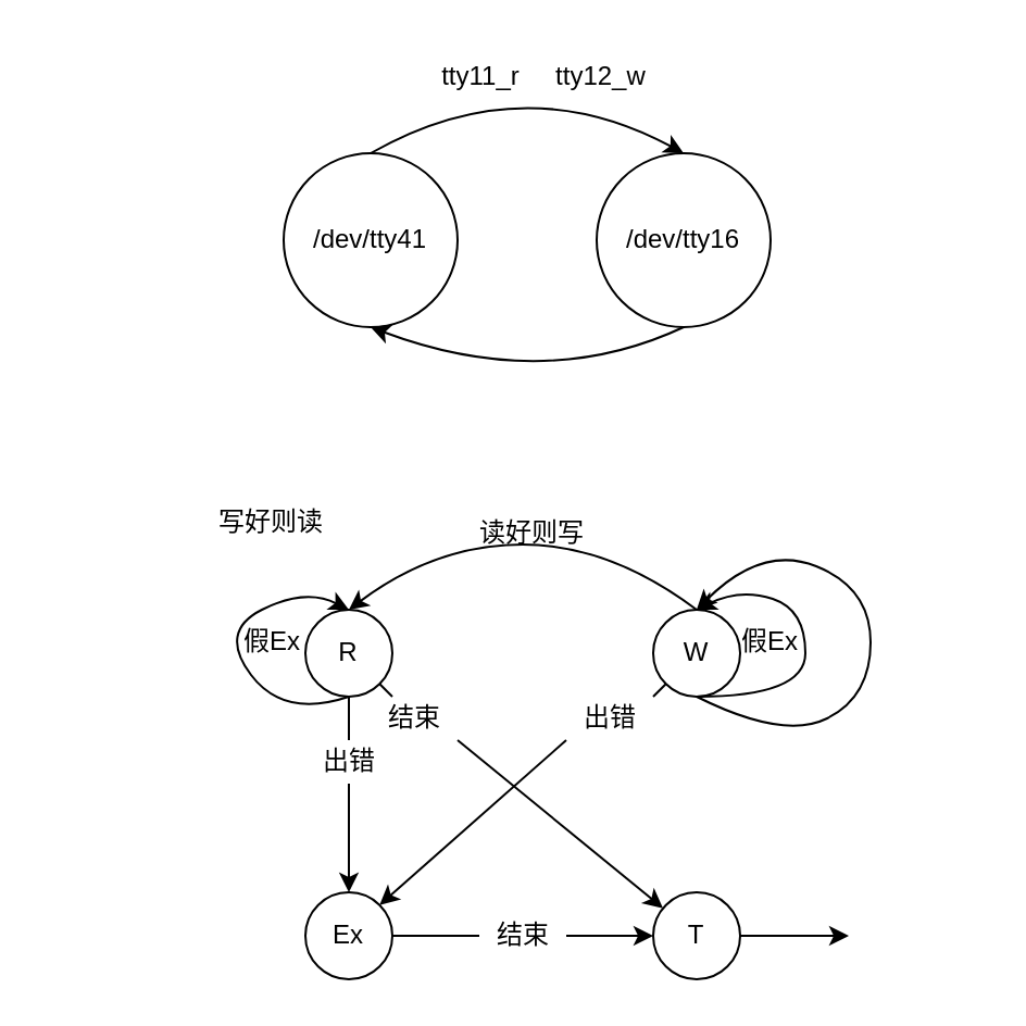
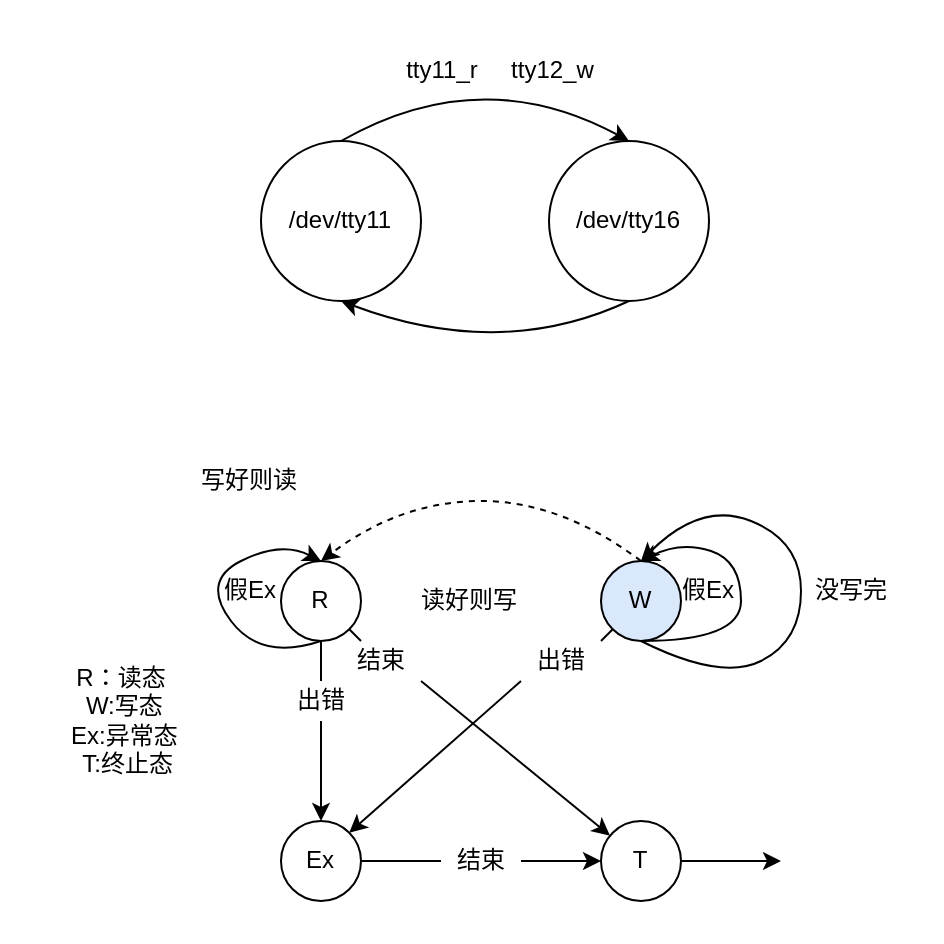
  <mxCell id="0" />
  <mxCell id="1" parent="0" />
- <mxCell id="2" value="/dev/tty41" style="ellipse;whiteSpace=wrap;html=1;aspect=fixed;" vertex="1" parent="1"><mxGeometry x="130" y="70" width="80" height="80" as="geometry" /></mxCell>
+ <mxCell id="2" value="/dev/tty11" style="ellipse;whiteSpace=wrap;html=1;aspect=fixed;" vertex="1" parent="1"><mxGeometry x="130" y="70" width="80" height="80" as="geometry" /></mxCell>
  <mxCell id="3" value="/dev/tty16" style="ellipse;whiteSpace=wrap;html=1;aspect=fixed;" vertex="1" parent="1"><mxGeometry x="274" y="70" width="80" height="80" as="geometry" /></mxCell>
  <mxCell id="4" value="" style="curved=1;endArrow=classic;html=1;rounded=0;exitX=0.5;exitY=0;exitDx=0;exitDy=0;entryX=0.5;entryY=0;entryDx=0;entryDy=0;" edge="1" parent="1" source="2" target="3"><mxGeometry width="50" height="50" relative="1" as="geometry"><mxPoint x="330" y="260" as="sourcePoint" /><mxPoint x="380" y="210" as="targetPoint" /><Array as="points"><mxPoint x="240" y="30" /></Array></mxGeometry></mxCell>
  <mxCell id="5" value="" style="curved=1;endArrow=classic;html=1;rounded=0;exitX=0.5;exitY=1;exitDx=0;exitDy=0;entryX=0.5;entryY=1;entryDx=0;entryDy=0;" edge="1" parent="1" source="3" target="2"><mxGeometry width="50" height="50" relative="1" as="geometry"><mxPoint x="330" y="260" as="sourcePoint" /><mxPoint x="380" y="210" as="targetPoint" /><Array as="points"><mxPoint x="250" y="180" /></Array></mxGeometry></mxCell>
  <mxCell id="6" value="tty11_r&amp;nbsp; &amp;nbsp; &amp;nbsp;tty12_w" style="text;html=1;strokeColor=none;fillColor=none;align=center;verticalAlign=middle;whiteSpace=wrap;rounded=0;" vertex="1" parent="1"><mxGeometry x="140" y="20" width="220" height="30" as="geometry" /></mxCell>
  <mxCell id="7" value="R" style="ellipse;whiteSpace=wrap;html=1;aspect=fixed;" vertex="1" parent="1"><mxGeometry x="140" y="280" width="40" height="40" as="geometry" /></mxCell>
- <mxCell id="8" value="W" style="ellipse;whiteSpace=wrap;html=1;aspect=fixed;" vertex="1" parent="1"><mxGeometry x="300" y="280" width="40" height="40" as="geometry" /></mxCell>
+ <mxCell id="8" value="W" style="ellipse;whiteSpace=wrap;html=1;aspect=fixed;fillColor=#dae8fc;" vertex="1" parent="1"><mxGeometry x="300" y="280" width="40" height="40" as="geometry" /></mxCell>
  <mxCell id="9" value="Ex" style="ellipse;whiteSpace=wrap;html=1;aspect=fixed;" vertex="1" parent="1"><mxGeometry x="140" y="410" width="40" height="40" as="geometry" /></mxCell>
  <mxCell id="10" value="T" style="ellipse;whiteSpace=wrap;html=1;aspect=fixed;" vertex="1" parent="1"><mxGeometry x="300" y="410" width="40" height="40" as="geometry" /></mxCell>
  <mxCell id="11" value="" style="endArrow=classic;html=1;rounded=0;exitX=1;exitY=0.5;exitDx=0;exitDy=0;" edge="1" parent="1" source="10"><mxGeometry width="50" height="50" relative="1" as="geometry"><mxPoint x="330" y="350" as="sourcePoint" /><mxPoint x="390" y="430" as="targetPoint" /></mxGeometry></mxCell>
  <mxCell id="12" value="" style="endArrow=classic;html=1;rounded=0;exitX=1;exitY=1;exitDx=0;exitDy=0;startArrow=none;" edge="1" parent="1" source="27" target="10"><mxGeometry width="50" height="50" relative="1" as="geometry"><mxPoint x="340" y="360" as="sourcePoint" /><mxPoint x="390" y="310" as="targetPoint" /></mxGeometry></mxCell>
  <mxCell id="13" value="" style="endArrow=classic;html=1;rounded=0;entryX=0.5;entryY=0;entryDx=0;entryDy=0;exitX=0.5;exitY=1;exitDx=0;exitDy=0;startArrow=none;" edge="1" parent="1" source="29" target="9"><mxGeometry width="50" height="50" relative="1" as="geometry"><mxPoint x="160" y="330" as="sourcePoint" /><mxPoint x="400" y="320" as="targetPoint" /></mxGeometry></mxCell>
  <mxCell id="14" value="" style="curved=1;endArrow=classic;html=1;rounded=0;entryX=0.5;entryY=0;entryDx=0;entryDy=0;exitX=0.5;exitY=1;exitDx=0;exitDy=0;" edge="1" parent="1" source="7" target="7"><mxGeometry width="50" height="50" relative="1" as="geometry"><mxPoint x="330" y="350" as="sourcePoint" /><mxPoint x="100" y="260" as="targetPoint" /><Array as="points"><mxPoint x="130" y="330" /><mxPoint x="100" y="290" /><mxPoint x="140" y="270" /></Array></mxGeometry></mxCell>
- <mxCell id="15" value="" style="curved=1;endArrow=classic;html=1;rounded=0;exitX=0.5;exitY=0;exitDx=0;exitDy=0;entryX=0.5;entryY=0;entryDx=0;entryDy=0;" edge="1" parent="1" source="8" target="7"><mxGeometry width="50" height="50" relative="1" as="geometry"><mxPoint x="330" y="350" as="sourcePoint" /><mxPoint x="170" y="210" as="targetPoint" /><Array as="points"><mxPoint x="280" y="250" /><mxPoint x="200" y="250" /></Array></mxGeometry></mxCell>
+ <mxCell id="15" value="" style="curved=1;endArrow=classic;html=1;rounded=0;exitX=0.5;exitY=0;exitDx=0;exitDy=0;entryX=0.5;entryY=0;entryDx=0;entryDy=0;dashed=1;" edge="1" parent="1" source="8" target="7"><mxGeometry width="50" height="50" relative="1" as="geometry"><mxPoint x="330" y="350" as="sourcePoint" /><mxPoint x="170" y="210" as="targetPoint" /><Array as="points"><mxPoint x="280" y="250" /><mxPoint x="200" y="250" /></Array></mxGeometry></mxCell>
  <mxCell id="16" value="" style="endArrow=classic;html=1;rounded=0;exitX=1;exitY=0.5;exitDx=0;exitDy=0;entryX=0;entryY=0.5;entryDx=0;entryDy=0;startArrow=none;" edge="1" parent="1" source="32" target="10"><mxGeometry width="50" height="50" relative="1" as="geometry"><mxPoint x="340" y="360" as="sourcePoint" /><mxPoint x="390" y="310" as="targetPoint" /></mxGeometry></mxCell>
  <mxCell id="17" value="" style="endArrow=classic;html=1;rounded=0;exitX=0;exitY=1;exitDx=0;exitDy=0;entryX=1;entryY=0;entryDx=0;entryDy=0;startArrow=none;" edge="1" parent="1" source="25" target="9"><mxGeometry width="50" height="50" relative="1" as="geometry"><mxPoint x="350" y="370" as="sourcePoint" /><mxPoint x="400" y="320" as="targetPoint" /></mxGeometry></mxCell>
  <mxCell id="18" value="" style="curved=1;endArrow=classic;html=1;rounded=0;exitX=0.5;exitY=1;exitDx=0;exitDy=0;entryX=0.5;entryY=0;entryDx=0;entryDy=0;" edge="1" parent="1" source="8" target="8"><mxGeometry width="50" height="50" relative="1" as="geometry"><mxPoint x="160" y="350" as="sourcePoint" /><mxPoint x="210" y="300" as="targetPoint" /><Array as="points"><mxPoint x="370" y="320" /><mxPoint x="370" y="280" /><mxPoint x="340" y="270" /></Array></mxGeometry></mxCell>
  <mxCell id="19" value="" style="curved=1;endArrow=classic;html=1;rounded=0;exitX=0.5;exitY=1;exitDx=0;exitDy=0;" edge="1" parent="1" source="8"><mxGeometry width="50" height="50" relative="1" as="geometry"><mxPoint x="330" y="330" as="sourcePoint" /><mxPoint x="320" y="280" as="targetPoint" /><Array as="points"><mxPoint x="360" y="340" /><mxPoint x="400" y="320" /><mxPoint x="400" y="270" /><mxPoint x="350" y="250" /></Array></mxGeometry></mxCell>
+ <mxCell id="20" value="R：读态&lt;br&gt;&amp;nbsp;W:写态&lt;br&gt;&amp;nbsp; Ex:异常态&amp;nbsp;&lt;br&gt;&amp;nbsp; T:终止态" style="text;html=1;align=center;verticalAlign=middle;resizable=0;points=[];autosize=1;strokeColor=none;fillColor=none;" vertex="1" parent="1"><mxGeometry x="20" y="330" width="80" height="60" as="geometry" /></mxCell>
  <mxCell id="21" value="假Ex" style="text;html=1;strokeColor=none;fillColor=none;align=center;verticalAlign=middle;whiteSpace=wrap;rounded=0;" vertex="1" parent="1"><mxGeometry x="95" y="280" width="60" height="30" as="geometry" /></mxCell>
  <mxCell id="22" value="假Ex" style="text;html=1;strokeColor=none;fillColor=none;align=center;verticalAlign=middle;whiteSpace=wrap;rounded=0;" vertex="1" parent="1"><mxGeometry x="324" y="280" width="60" height="30" as="geometry" /></mxCell>
+ <mxCell id="23" value="没写完" style="text;html=1;align=center;verticalAlign=middle;resizable=0;points=[];autosize=1;strokeColor=none;fillColor=none;" vertex="1" parent="1"><mxGeometry x="400" y="285" width="50" height="20" as="geometry" /></mxCell>
  <mxCell id="24" value="写好则读" style="text;html=1;align=center;verticalAlign=middle;resizable=0;points=[];autosize=1;strokeColor=none;fillColor=none;" vertex="1" parent="1"><mxGeometry x="94" y="230" width="60" height="20" as="geometry" /></mxCell>
  <mxCell id="25" value="出错" style="text;html=1;align=center;verticalAlign=middle;resizable=0;points=[];autosize=1;strokeColor=none;fillColor=none;" vertex="1" parent="1"><mxGeometry x="260" y="320" width="40" height="20" as="geometry" /></mxCell>
  <mxCell id="26" value="" style="endArrow=none;html=1;rounded=0;exitX=0;exitY=1;exitDx=0;exitDy=0;entryX=1;entryY=0;entryDx=0;entryDy=0;" edge="1" parent="1" source="8" target="25"><mxGeometry width="50" height="50" relative="1" as="geometry"><mxPoint x="305.858" y="314.142" as="sourcePoint" /><mxPoint x="174.142" y="415.858" as="targetPoint" /></mxGeometry></mxCell>
  <mxCell id="27" value="结束" style="text;html=1;align=center;verticalAlign=middle;resizable=0;points=[];autosize=1;strokeColor=none;fillColor=none;" vertex="1" parent="1"><mxGeometry x="170" y="320" width="40" height="20" as="geometry" /></mxCell>
  <mxCell id="28" value="" style="endArrow=none;html=1;rounded=0;exitX=1;exitY=1;exitDx=0;exitDy=0;" edge="1" parent="1" source="7" target="27"><mxGeometry width="50" height="50" relative="1" as="geometry"><mxPoint x="174.142" y="314.142" as="sourcePoint" /><mxPoint x="304.33" y="417.572" as="targetPoint" /></mxGeometry></mxCell>
  <mxCell id="29" value="出错" style="text;html=1;align=center;verticalAlign=middle;resizable=0;points=[];autosize=1;strokeColor=none;fillColor=none;" vertex="1" parent="1"><mxGeometry x="140" y="340" width="40" height="20" as="geometry" /></mxCell>
  <mxCell id="30" value="" style="endArrow=none;html=1;rounded=0;entryX=0.5;entryY=0;entryDx=0;entryDy=0;exitX=0.5;exitY=1;exitDx=0;exitDy=0;" edge="1" parent="1" source="7" target="29"><mxGeometry width="50" height="50" relative="1" as="geometry"><mxPoint x="160" y="320" as="sourcePoint" /><mxPoint x="160" y="410" as="targetPoint" /></mxGeometry></mxCell>
- <mxCell id="31" value="读好则写" style="text;html=1;align=center;verticalAlign=middle;resizable=0;points=[];autosize=1;strokeColor=none;fillColor=none;" vertex="1" parent="1"><mxGeometry x="214" y="235" width="60" height="20" as="geometry" /></mxCell>
+ <mxCell id="31" value="读好则写" style="text;html=1;align=center;verticalAlign=middle;resizable=0;points=[];autosize=1;strokeColor=none;fillColor=none;" vertex="1" parent="1"><mxGeometry x="204" y="290" width="60" height="20" as="geometry" /></mxCell>
  <mxCell id="32" value="结束" style="text;html=1;align=center;verticalAlign=middle;resizable=0;points=[];autosize=1;strokeColor=none;fillColor=none;" vertex="1" parent="1"><mxGeometry x="220" y="420" width="40" height="20" as="geometry" /></mxCell>
  <mxCell id="33" value="" style="endArrow=none;html=1;rounded=0;exitX=1;exitY=0.5;exitDx=0;exitDy=0;entryX=0;entryY=0.5;entryDx=0;entryDy=0;" edge="1" parent="1" source="9" target="32"><mxGeometry width="50" height="50" relative="1" as="geometry"><mxPoint x="180" y="430" as="sourcePoint" /><mxPoint x="300" y="430" as="targetPoint" /></mxGeometry></mxCell>
